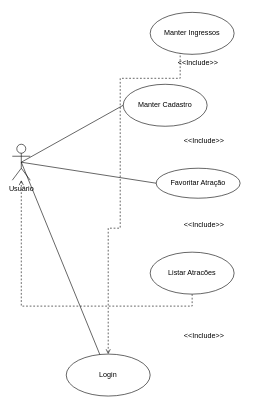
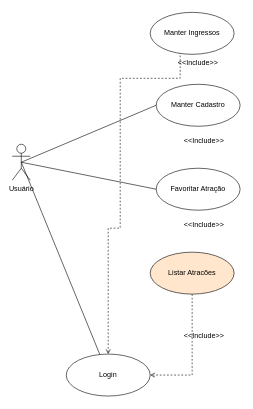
  <mxCell id="0" />
  <mxCell id="1" parent="0" />
  <mxCell id="2" value="Usuário" style="shape=umlActor;verticalLabelPosition=bottom;verticalAlign=top;html=1;" parent="1" vertex="1"><mxGeometry x="20" y="240" width="30" height="60" as="geometry" /></mxCell>
  <mxCell id="3" style="edgeStyle=orthogonalEdgeStyle;rounded=0;orthogonalLoop=1;jettySize=auto;html=1;exitX=0.5;exitY=1;exitDx=0;exitDy=0;entryX=0.5;entryY=0;entryDx=0;entryDy=0;endArrow=open;endFill=0;dashed=1;" parent="1" source="4" target="8" edge="1"><mxGeometry relative="1" as="geometry"><Array as="points"><mxPoint x="300" y="50" /><mxPoint x="300" y="130" /><mxPoint x="200" y="130" /><mxPoint x="200" y="380" /><mxPoint x="180" y="380" /></Array></mxGeometry></mxCell>
  <mxCell id="4" value="Manter Ingressos" style="ellipse;whiteSpace=wrap;html=1;" parent="1" vertex="1"><mxGeometry x="250" y="20" width="140" height="70" as="geometry" /></mxCell>
- <mxCell id="5" value="Favoritar Atração" style="ellipse;whiteSpace=wrap;html=1;" parent="1" vertex="1"><mxGeometry x="260" y="280" width="140" height="50" as="geometry" /></mxCell>
- <mxCell id="6" style="edgeStyle=orthogonalEdgeStyle;rounded=0;orthogonalLoop=1;jettySize=auto;html=1;exitX=0.5;exitY=1;exitDx=0;exitDy=0;endArrow=open;endFill=0;dashed=1;" parent="1" source="7" target="2" edge="1"><mxGeometry relative="1" as="geometry" /></mxCell>
- <mxCell id="7" value="Listar Atracões" style="ellipse;whiteSpace=wrap;html=1;" parent="1" vertex="1"><mxGeometry x="250" y="420" width="140" height="70" as="geometry" /></mxCell>
+ <mxCell id="5" value="Favoritar Atração" style="ellipse;whiteSpace=wrap;html=1;" parent="1" vertex="1"><mxGeometry x="260" y="280" width="140" height="70" as="geometry" /></mxCell>
+ <mxCell id="6" style="edgeStyle=orthogonalEdgeStyle;rounded=0;orthogonalLoop=1;jettySize=auto;html=1;exitX=0.5;exitY=1;exitDx=0;exitDy=0;entryX=1;entryY=0.5;entryDx=0;entryDy=0;endArrow=open;endFill=0;dashed=1;" parent="1" source="7" target="8" edge="1"><mxGeometry relative="1" as="geometry" /></mxCell>
+ <mxCell id="7" value="Listar Atracões" style="ellipse;whiteSpace=wrap;html=1;fillColor=#ffe6cc;" parent="1" vertex="1"><mxGeometry x="250" y="420" width="140" height="70" as="geometry" /></mxCell>
  <mxCell id="8" value="Login" style="ellipse;whiteSpace=wrap;html=1;" parent="1" vertex="1"><mxGeometry x="110" y="590" width="140" height="70" as="geometry" /></mxCell>
  <mxCell id="9" value="" style="endArrow=none;html=1;rounded=0;exitX=0.5;exitY=0.5;exitDx=0;exitDy=0;exitPerimeter=0;" parent="1" source="2" target="8" edge="1"><mxGeometry width="50" height="50" relative="1" as="geometry"><mxPoint x="340" y="480" as="sourcePoint" /><mxPoint x="390" y="430" as="targetPoint" /></mxGeometry></mxCell>
  <mxCell id="10" value="" style="endArrow=none;html=1;rounded=0;exitX=0.5;exitY=0.5;exitDx=0;exitDy=0;exitPerimeter=0;entryX=0;entryY=0.5;entryDx=0;entryDy=0;" parent="1" source="2" target="5" edge="1"><mxGeometry width="50" height="50" relative="1" as="geometry"><mxPoint x="340" y="380" as="sourcePoint" /><mxPoint x="390" y="330" as="targetPoint" /></mxGeometry></mxCell>
  <mxCell id="11" value="&amp;lt;&amp;lt;Include&amp;gt;&amp;gt;" style="text;html=1;strokeColor=none;fillColor=none;align=center;verticalAlign=middle;whiteSpace=wrap;rounded=0;" vertex="1" parent="1"><mxGeometry x="310" y="545" width="60" height="30" as="geometry" /></mxCell>
  <mxCell id="12" value="&amp;lt;&amp;lt;Include&amp;gt;&amp;gt;" style="text;html=1;strokeColor=none;fillColor=none;align=center;verticalAlign=middle;whiteSpace=wrap;rounded=0;" vertex="1" parent="1"><mxGeometry x="300" y="90" width="60" height="30" as="geometry" /></mxCell>
  <mxCell id="13" value="&amp;lt;&amp;lt;Include&amp;gt;&amp;gt;" style="text;html=1;strokeColor=none;fillColor=none;align=center;verticalAlign=middle;whiteSpace=wrap;rounded=0;" vertex="1" parent="1"><mxGeometry x="310" y="220" width="60" height="30" as="geometry" /></mxCell>
- <mxCell id="14" value="Manter Cadastro" style="ellipse;whiteSpace=wrap;html=1;" vertex="1" parent="1"><mxGeometry x="205" y="140" width="140" height="70" as="geometry" /></mxCell>
+ <mxCell id="14" value="Manter Cadastro" style="ellipse;whiteSpace=wrap;html=1;" vertex="1" parent="1"><mxGeometry x="260" y="140" width="140" height="70" as="geometry" /></mxCell>
  <mxCell id="15" value="" style="endArrow=none;html=1;rounded=0;exitX=0.5;exitY=0.5;exitDx=0;exitDy=0;exitPerimeter=0;entryX=0;entryY=0.5;entryDx=0;entryDy=0;" edge="1" parent="1" source="2" target="14"><mxGeometry width="50" height="50" relative="1" as="geometry"><mxPoint x="45" y="310" as="sourcePoint" /><mxPoint x="250" y="145" as="targetPoint" /></mxGeometry></mxCell>
  <mxCell id="16" value="&amp;lt;&amp;lt;Include&amp;gt;&amp;gt;" style="text;html=1;strokeColor=none;fillColor=none;align=center;verticalAlign=middle;whiteSpace=wrap;rounded=0;" vertex="1" parent="1"><mxGeometry x="310" y="360" width="60" height="30" as="geometry" /></mxCell>
